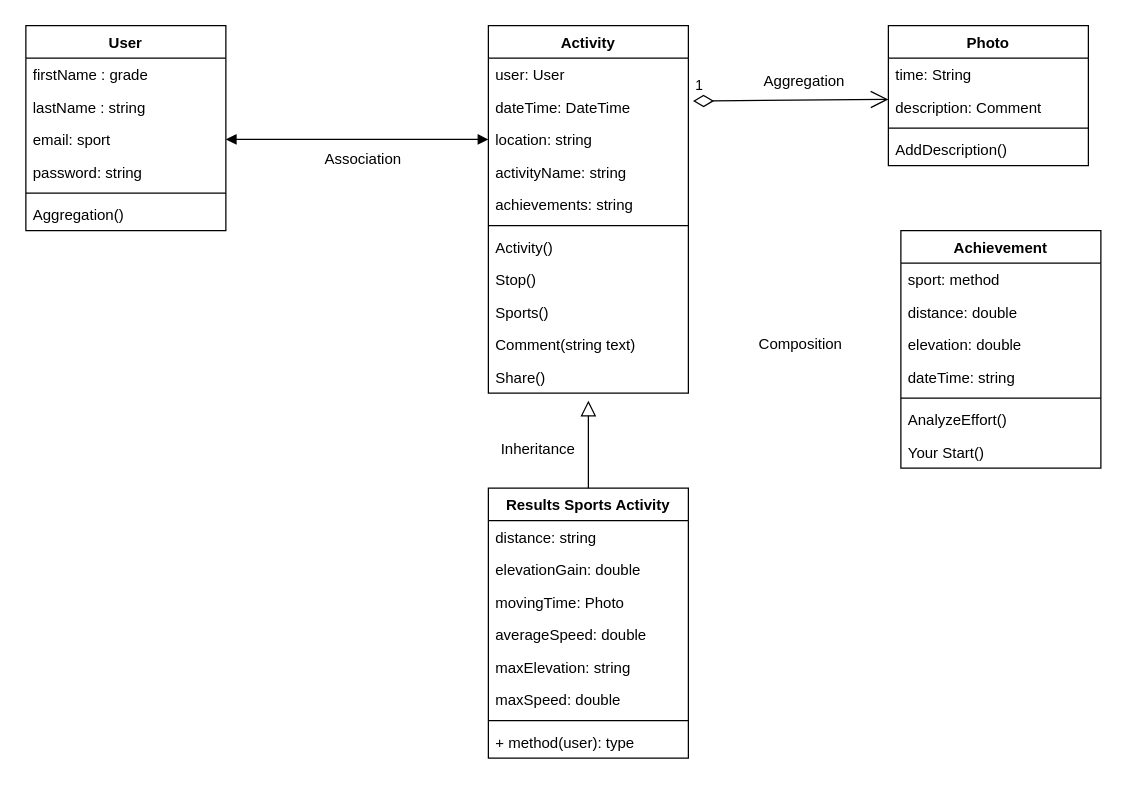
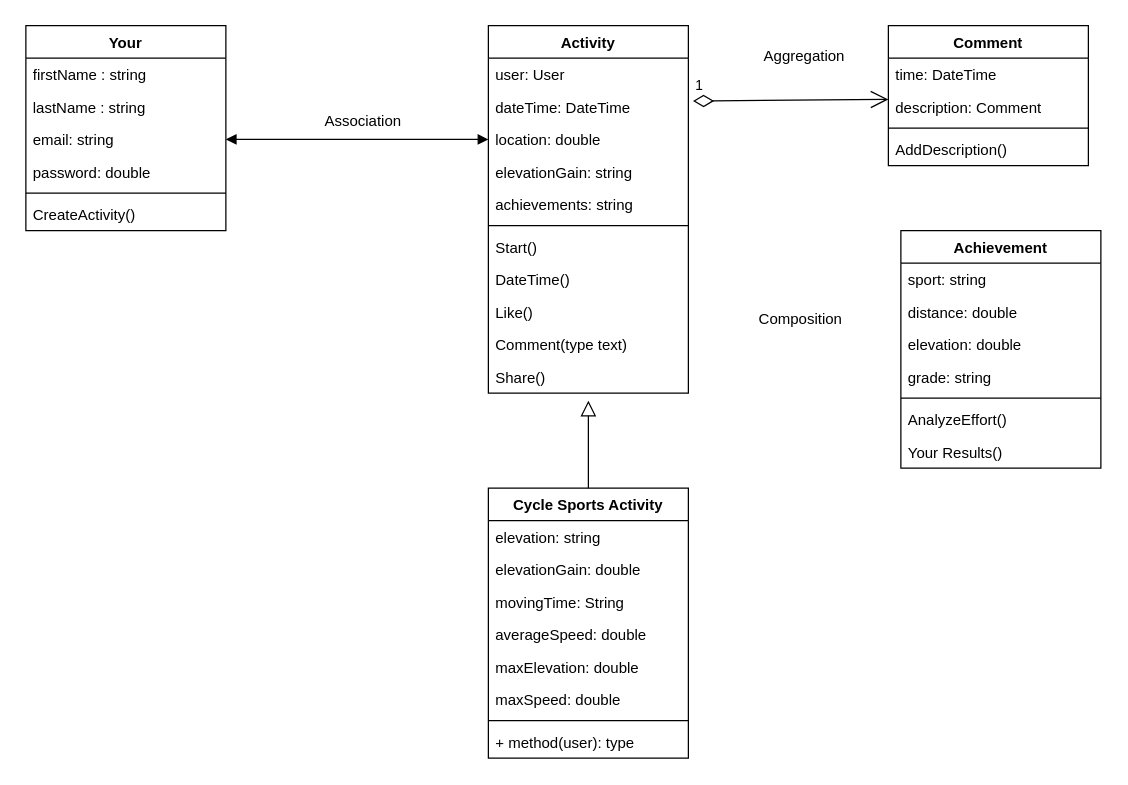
  <mxCell id="0" />
  <mxCell id="1" parent="0" />
  <mxCell id="2" value="Activity" style="swimlane;fontStyle=1;align=center;verticalAlign=top;childLayout=stackLayout;horizontal=1;startSize=26;horizontalStack=0;resizeParent=1;resizeParentMax=0;resizeLast=0;collapsible=1;marginBottom=0;" vertex="1" parent="1"><mxGeometry x="390" y="20" width="160" height="294" as="geometry" /></mxCell>
  <mxCell id="3" value="user: User" style="text;strokeColor=none;fillColor=none;align=left;verticalAlign=top;spacingLeft=4;spacingRight=4;overflow=hidden;rotatable=0;points=[[0,0.5],[1,0.5]];portConstraint=eastwest;" vertex="1" parent="2"><mxGeometry y="26" width="160" height="26" as="geometry" /></mxCell>
  <mxCell id="4" value="dateTime: DateTime" style="text;strokeColor=none;fillColor=none;align=left;verticalAlign=top;spacingLeft=4;spacingRight=4;overflow=hidden;rotatable=0;points=[[0,0.5],[1,0.5]];portConstraint=eastwest;" vertex="1" parent="2"><mxGeometry y="52" width="160" height="26" as="geometry" /></mxCell>
- <mxCell id="5" value="location: string " style="text;strokeColor=none;fillColor=none;align=left;verticalAlign=top;spacingLeft=4;spacingRight=4;overflow=hidden;rotatable=0;points=[[0,0.5],[1,0.5]];portConstraint=eastwest;" vertex="1" parent="2"><mxGeometry y="78" width="160" height="26" as="geometry" /></mxCell>
- <mxCell id="6" value="activityName: string " style="text;strokeColor=none;fillColor=none;align=left;verticalAlign=top;spacingLeft=4;spacingRight=4;overflow=hidden;rotatable=0;points=[[0,0.5],[1,0.5]];portConstraint=eastwest;" vertex="1" parent="2"><mxGeometry y="104" width="160" height="26" as="geometry" /></mxCell>
+ <mxCell id="5" value="location: double " style="text;strokeColor=none;fillColor=none;align=left;verticalAlign=top;spacingLeft=4;spacingRight=4;overflow=hidden;rotatable=0;points=[[0,0.5],[1,0.5]];portConstraint=eastwest;" vertex="1" parent="2"><mxGeometry y="78" width="160" height="26" as="geometry" /></mxCell>
+ <mxCell id="6" value="elevationGain: string " style="text;strokeColor=none;fillColor=none;align=left;verticalAlign=top;spacingLeft=4;spacingRight=4;overflow=hidden;rotatable=0;points=[[0,0.5],[1,0.5]];portConstraint=eastwest;" vertex="1" parent="2"><mxGeometry y="104" width="160" height="26" as="geometry" /></mxCell>
  <mxCell id="7" value="achievements: string" style="text;strokeColor=none;fillColor=none;align=left;verticalAlign=top;spacingLeft=4;spacingRight=4;overflow=hidden;rotatable=0;points=[[0,0.5],[1,0.5]];portConstraint=eastwest;" vertex="1" parent="2"><mxGeometry y="130" width="160" height="26" as="geometry" /></mxCell>
  <mxCell id="8" value="" style="line;strokeWidth=1;fillColor=none;align=left;verticalAlign=middle;spacingTop=-1;spacingLeft=3;spacingRight=3;rotatable=0;labelPosition=right;points=[];portConstraint=eastwest;strokeColor=inherit;" vertex="1" parent="2"><mxGeometry y="156" width="160" height="8" as="geometry" /></mxCell>
- <mxCell id="9" value="Activity()" style="text;strokeColor=none;fillColor=none;align=left;verticalAlign=top;spacingLeft=4;spacingRight=4;overflow=hidden;rotatable=0;points=[[0,0.5],[1,0.5]];portConstraint=eastwest;" vertex="1" parent="2"><mxGeometry y="164" width="160" height="26" as="geometry" /></mxCell>
- <mxCell id="10" value="Stop()" style="text;strokeColor=none;fillColor=none;align=left;verticalAlign=top;spacingLeft=4;spacingRight=4;overflow=hidden;rotatable=0;points=[[0,0.5],[1,0.5]];portConstraint=eastwest;" vertex="1" parent="2"><mxGeometry y="190" width="160" height="26" as="geometry" /></mxCell>
- <mxCell id="11" value="Sports()" style="text;strokeColor=none;fillColor=none;align=left;verticalAlign=top;spacingLeft=4;spacingRight=4;overflow=hidden;rotatable=0;points=[[0,0.5],[1,0.5]];portConstraint=eastwest;" vertex="1" parent="2"><mxGeometry y="216" width="160" height="26" as="geometry" /></mxCell>
- <mxCell id="12" value="Comment(string text)" style="text;strokeColor=none;fillColor=none;align=left;verticalAlign=top;spacingLeft=4;spacingRight=4;overflow=hidden;rotatable=0;points=[[0,0.5],[1,0.5]];portConstraint=eastwest;" vertex="1" parent="2"><mxGeometry y="242" width="160" height="26" as="geometry" /></mxCell>
+ <mxCell id="9" value="Start()" style="text;strokeColor=none;fillColor=none;align=left;verticalAlign=top;spacingLeft=4;spacingRight=4;overflow=hidden;rotatable=0;points=[[0,0.5],[1,0.5]];portConstraint=eastwest;" vertex="1" parent="2"><mxGeometry y="164" width="160" height="26" as="geometry" /></mxCell>
+ <mxCell id="10" value="DateTime()" style="text;strokeColor=none;fillColor=none;align=left;verticalAlign=top;spacingLeft=4;spacingRight=4;overflow=hidden;rotatable=0;points=[[0,0.5],[1,0.5]];portConstraint=eastwest;" vertex="1" parent="2"><mxGeometry y="190" width="160" height="26" as="geometry" /></mxCell>
+ <mxCell id="11" value="Like()" style="text;strokeColor=none;fillColor=none;align=left;verticalAlign=top;spacingLeft=4;spacingRight=4;overflow=hidden;rotatable=0;points=[[0,0.5],[1,0.5]];portConstraint=eastwest;" vertex="1" parent="2"><mxGeometry y="216" width="160" height="26" as="geometry" /></mxCell>
+ <mxCell id="12" value="Comment(type text)" style="text;strokeColor=none;fillColor=none;align=left;verticalAlign=top;spacingLeft=4;spacingRight=4;overflow=hidden;rotatable=0;points=[[0,0.5],[1,0.5]];portConstraint=eastwest;" vertex="1" parent="2"><mxGeometry y="242" width="160" height="26" as="geometry" /></mxCell>
  <mxCell id="13" value="Share()" style="text;strokeColor=none;fillColor=none;align=left;verticalAlign=top;spacingLeft=4;spacingRight=4;overflow=hidden;rotatable=0;points=[[0,0.5],[1,0.5]];portConstraint=eastwest;" vertex="1" parent="2"><mxGeometry y="268" width="160" height="26" as="geometry" /></mxCell>
- <mxCell id="14" value="Photo" style="swimlane;fontStyle=1;align=center;verticalAlign=top;childLayout=stackLayout;horizontal=1;startSize=26;horizontalStack=0;resizeParent=1;resizeParentMax=0;resizeLast=0;collapsible=1;marginBottom=0;" vertex="1" parent="1"><mxGeometry x="710" y="20" width="160" height="112" as="geometry" /></mxCell>
- <mxCell id="15" value="time: String" style="text;strokeColor=none;fillColor=none;align=left;verticalAlign=top;spacingLeft=4;spacingRight=4;overflow=hidden;rotatable=0;points=[[0,0.5],[1,0.5]];portConstraint=eastwest;" vertex="1" parent="14"><mxGeometry y="26" width="160" height="26" as="geometry" /></mxCell>
+ <mxCell id="14" value="Comment" style="swimlane;fontStyle=1;align=center;verticalAlign=top;childLayout=stackLayout;horizontal=1;startSize=26;horizontalStack=0;resizeParent=1;resizeParentMax=0;resizeLast=0;collapsible=1;marginBottom=0;" vertex="1" parent="1"><mxGeometry x="710" y="20" width="160" height="112" as="geometry" /></mxCell>
+ <mxCell id="15" value="time: DateTime" style="text;strokeColor=none;fillColor=none;align=left;verticalAlign=top;spacingLeft=4;spacingRight=4;overflow=hidden;rotatable=0;points=[[0,0.5],[1,0.5]];portConstraint=eastwest;" vertex="1" parent="14"><mxGeometry y="26" width="160" height="26" as="geometry" /></mxCell>
  <mxCell id="16" value="description: Comment" style="text;strokeColor=none;fillColor=none;align=left;verticalAlign=top;spacingLeft=4;spacingRight=4;overflow=hidden;rotatable=0;points=[[0,0.5],[1,0.5]];portConstraint=eastwest;" vertex="1" parent="14"><mxGeometry y="52" width="160" height="26" as="geometry" /></mxCell>
  <mxCell id="17" value="" style="line;strokeWidth=1;fillColor=none;align=left;verticalAlign=middle;spacingTop=-1;spacingLeft=3;spacingRight=3;rotatable=0;labelPosition=right;points=[];portConstraint=eastwest;strokeColor=inherit;" vertex="1" parent="14"><mxGeometry y="78" width="160" height="8" as="geometry" /></mxCell>
  <mxCell id="18" value="AddDescription()" style="text;strokeColor=none;fillColor=none;align=left;verticalAlign=top;spacingLeft=4;spacingRight=4;overflow=hidden;rotatable=0;points=[[0,0.5],[1,0.5]];portConstraint=eastwest;" vertex="1" parent="14"><mxGeometry y="86" width="160" height="26" as="geometry" /></mxCell>
  <mxCell id="19" value="Achievement" style="swimlane;fontStyle=1;align=center;verticalAlign=top;childLayout=stackLayout;horizontal=1;startSize=26;horizontalStack=0;resizeParent=1;resizeParentMax=0;resizeLast=0;collapsible=1;marginBottom=0;" vertex="1" parent="1"><mxGeometry x="720" y="184" width="160" height="190" as="geometry" /></mxCell>
- <mxCell id="20" value="sport: method&#10;" style="text;strokeColor=none;fillColor=none;align=left;verticalAlign=top;spacingLeft=4;spacingRight=4;overflow=hidden;rotatable=0;points=[[0,0.5],[1,0.5]];portConstraint=eastwest;" vertex="1" parent="19"><mxGeometry y="26" width="160" height="26" as="geometry" /></mxCell>
+ <mxCell id="20" value="sport: string&#10;" style="text;strokeColor=none;fillColor=none;align=left;verticalAlign=top;spacingLeft=4;spacingRight=4;overflow=hidden;rotatable=0;points=[[0,0.5],[1,0.5]];portConstraint=eastwest;" vertex="1" parent="19"><mxGeometry y="26" width="160" height="26" as="geometry" /></mxCell>
  <mxCell id="21" value="distance: double" style="text;strokeColor=none;fillColor=none;align=left;verticalAlign=top;spacingLeft=4;spacingRight=4;overflow=hidden;rotatable=0;points=[[0,0.5],[1,0.5]];portConstraint=eastwest;" vertex="1" parent="19"><mxGeometry y="52" width="160" height="26" as="geometry" /></mxCell>
  <mxCell id="22" value="elevation: double" style="text;strokeColor=none;fillColor=none;align=left;verticalAlign=top;spacingLeft=4;spacingRight=4;overflow=hidden;rotatable=0;points=[[0,0.5],[1,0.5]];portConstraint=eastwest;" vertex="1" parent="19"><mxGeometry y="78" width="160" height="26" as="geometry" /></mxCell>
- <mxCell id="23" value="dateTime: string" style="text;strokeColor=none;fillColor=none;align=left;verticalAlign=top;spacingLeft=4;spacingRight=4;overflow=hidden;rotatable=0;points=[[0,0.5],[1,0.5]];portConstraint=eastwest;" vertex="1" parent="19"><mxGeometry y="104" width="160" height="26" as="geometry" /></mxCell>
+ <mxCell id="23" value="grade: string" style="text;strokeColor=none;fillColor=none;align=left;verticalAlign=top;spacingLeft=4;spacingRight=4;overflow=hidden;rotatable=0;points=[[0,0.5],[1,0.5]];portConstraint=eastwest;" vertex="1" parent="19"><mxGeometry y="104" width="160" height="26" as="geometry" /></mxCell>
  <mxCell id="24" value="" style="line;strokeWidth=1;fillColor=none;align=left;verticalAlign=middle;spacingTop=-1;spacingLeft=3;spacingRight=3;rotatable=0;labelPosition=right;points=[];portConstraint=eastwest;strokeColor=inherit;" vertex="1" parent="19"><mxGeometry y="130" width="160" height="8" as="geometry" /></mxCell>
  <mxCell id="25" value="AnalyzeEffort()" style="text;strokeColor=none;fillColor=none;align=left;verticalAlign=top;spacingLeft=4;spacingRight=4;overflow=hidden;rotatable=0;points=[[0,0.5],[1,0.5]];portConstraint=eastwest;" vertex="1" parent="19"><mxGeometry y="138" width="160" height="26" as="geometry" /></mxCell>
- <mxCell id="26" value="Your Start()" style="text;strokeColor=none;fillColor=none;align=left;verticalAlign=top;spacingLeft=4;spacingRight=4;overflow=hidden;rotatable=0;points=[[0,0.5],[1,0.5]];portConstraint=eastwest;" vertex="1" parent="19"><mxGeometry y="164" width="160" height="26" as="geometry" /></mxCell>
+ <mxCell id="26" value="Your Results()" style="text;strokeColor=none;fillColor=none;align=left;verticalAlign=top;spacingLeft=4;spacingRight=4;overflow=hidden;rotatable=0;points=[[0,0.5],[1,0.5]];portConstraint=eastwest;" vertex="1" parent="19"><mxGeometry y="164" width="160" height="26" as="geometry" /></mxCell>
  <mxCell id="27" value="1" style="endArrow=open;html=1;endSize=12;startArrow=diamondThin;startSize=14;startFill=0;align=left;verticalAlign=bottom;rounded=0;exitX=1.023;exitY=0.321;exitDx=0;exitDy=0;exitPerimeter=0;" edge="1" parent="1" source="4"><mxGeometry x="-1" y="3" relative="1" as="geometry"><mxPoint x="570" y="190" as="sourcePoint" /><mxPoint x="710" y="79" as="targetPoint" /></mxGeometry></mxCell>
- <mxCell id="28" value="Results Sports Activity" style="swimlane;fontStyle=1;align=center;verticalAlign=top;childLayout=stackLayout;horizontal=1;startSize=26;horizontalStack=0;resizeParent=1;resizeParentMax=0;resizeLast=0;collapsible=1;marginBottom=0;" vertex="1" parent="1"><mxGeometry x="390" y="390" width="160" height="216" as="geometry" /></mxCell>
- <mxCell id="29" value="distance: string" style="text;strokeColor=none;fillColor=none;align=left;verticalAlign=top;spacingLeft=4;spacingRight=4;overflow=hidden;rotatable=0;points=[[0,0.5],[1,0.5]];portConstraint=eastwest;" vertex="1" parent="28"><mxGeometry y="26" width="160" height="26" as="geometry" /></mxCell>
+ <mxCell id="28" value="Cycle Sports Activity" style="swimlane;fontStyle=1;align=center;verticalAlign=top;childLayout=stackLayout;horizontal=1;startSize=26;horizontalStack=0;resizeParent=1;resizeParentMax=0;resizeLast=0;collapsible=1;marginBottom=0;" vertex="1" parent="1"><mxGeometry x="390" y="390" width="160" height="216" as="geometry" /></mxCell>
+ <mxCell id="29" value="elevation: string" style="text;strokeColor=none;fillColor=none;align=left;verticalAlign=top;spacingLeft=4;spacingRight=4;overflow=hidden;rotatable=0;points=[[0,0.5],[1,0.5]];portConstraint=eastwest;" vertex="1" parent="28"><mxGeometry y="26" width="160" height="26" as="geometry" /></mxCell>
  <mxCell id="30" value="elevationGain: double" style="text;strokeColor=none;fillColor=none;align=left;verticalAlign=top;spacingLeft=4;spacingRight=4;overflow=hidden;rotatable=0;points=[[0,0.5],[1,0.5]];portConstraint=eastwest;" vertex="1" parent="28"><mxGeometry y="52" width="160" height="26" as="geometry" /></mxCell>
- <mxCell id="31" value="movingTime: Photo" style="text;strokeColor=none;fillColor=none;align=left;verticalAlign=top;spacingLeft=4;spacingRight=4;overflow=hidden;rotatable=0;points=[[0,0.5],[1,0.5]];portConstraint=eastwest;" vertex="1" parent="28"><mxGeometry y="78" width="160" height="26" as="geometry" /></mxCell>
+ <mxCell id="31" value="movingTime: String" style="text;strokeColor=none;fillColor=none;align=left;verticalAlign=top;spacingLeft=4;spacingRight=4;overflow=hidden;rotatable=0;points=[[0,0.5],[1,0.5]];portConstraint=eastwest;" vertex="1" parent="28"><mxGeometry y="78" width="160" height="26" as="geometry" /></mxCell>
  <mxCell id="32" value="averageSpeed: double" style="text;strokeColor=none;fillColor=none;align=left;verticalAlign=top;spacingLeft=4;spacingRight=4;overflow=hidden;rotatable=0;points=[[0,0.5],[1,0.5]];portConstraint=eastwest;" vertex="1" parent="28"><mxGeometry y="104" width="160" height="26" as="geometry" /></mxCell>
- <mxCell id="33" value="maxElevation: string" style="text;strokeColor=none;fillColor=none;align=left;verticalAlign=top;spacingLeft=4;spacingRight=4;overflow=hidden;rotatable=0;points=[[0,0.5],[1,0.5]];portConstraint=eastwest;" vertex="1" parent="28"><mxGeometry y="130" width="160" height="26" as="geometry" /></mxCell>
+ <mxCell id="33" value="maxElevation: double" style="text;strokeColor=none;fillColor=none;align=left;verticalAlign=top;spacingLeft=4;spacingRight=4;overflow=hidden;rotatable=0;points=[[0,0.5],[1,0.5]];portConstraint=eastwest;" vertex="1" parent="28"><mxGeometry y="130" width="160" height="26" as="geometry" /></mxCell>
  <mxCell id="34" value="maxSpeed: double" style="text;strokeColor=none;fillColor=none;align=left;verticalAlign=top;spacingLeft=4;spacingRight=4;overflow=hidden;rotatable=0;points=[[0,0.5],[1,0.5]];portConstraint=eastwest;" vertex="1" parent="28"><mxGeometry y="156" width="160" height="26" as="geometry" /></mxCell>
  <mxCell id="35" value="" style="line;strokeWidth=1;fillColor=none;align=left;verticalAlign=middle;spacingTop=-1;spacingLeft=3;spacingRight=3;rotatable=0;labelPosition=right;points=[];portConstraint=eastwest;strokeColor=inherit;" vertex="1" parent="28"><mxGeometry y="182" width="160" height="8" as="geometry" /></mxCell>
  <mxCell id="36" value="+ method(user): type" style="text;strokeColor=none;fillColor=none;align=left;verticalAlign=top;spacingLeft=4;spacingRight=4;overflow=hidden;rotatable=0;points=[[0,0.5],[1,0.5]];portConstraint=eastwest;" vertex="1" parent="28"><mxGeometry y="190" width="160" height="26" as="geometry" /></mxCell>
  <mxCell id="37" value="" style="endArrow=block;endSize=10;endFill=0;shadow=0;strokeWidth=1;rounded=0;elbow=vertical;exitX=0.5;exitY=0;exitDx=0;exitDy=0;" edge="1" parent="1" source="28"><mxGeometry width="160" relative="1" as="geometry"><mxPoint x="333" y="-100" as="sourcePoint" /><mxPoint x="470" y="320" as="targetPoint" /></mxGeometry></mxCell>
- <mxCell id="38" value="User" style="swimlane;fontStyle=1;align=center;verticalAlign=top;childLayout=stackLayout;horizontal=1;startSize=26;horizontalStack=0;resizeParent=1;resizeParentMax=0;resizeLast=0;collapsible=1;marginBottom=0;" vertex="1" parent="1"><mxGeometry x="20" y="20" width="160" height="164" as="geometry" /></mxCell>
- <mxCell id="39" value="firstName : grade" style="text;strokeColor=none;fillColor=none;align=left;verticalAlign=top;spacingLeft=4;spacingRight=4;overflow=hidden;rotatable=0;points=[[0,0.5],[1,0.5]];portConstraint=eastwest;" vertex="1" parent="38"><mxGeometry y="26" width="160" height="26" as="geometry" /></mxCell>
+ <mxCell id="38" value="Your" style="swimlane;fontStyle=1;align=center;verticalAlign=top;childLayout=stackLayout;horizontal=1;startSize=26;horizontalStack=0;resizeParent=1;resizeParentMax=0;resizeLast=0;collapsible=1;marginBottom=0;" vertex="1" parent="1"><mxGeometry x="20" y="20" width="160" height="164" as="geometry" /></mxCell>
+ <mxCell id="39" value="firstName : string" style="text;strokeColor=none;fillColor=none;align=left;verticalAlign=top;spacingLeft=4;spacingRight=4;overflow=hidden;rotatable=0;points=[[0,0.5],[1,0.5]];portConstraint=eastwest;" vertex="1" parent="38"><mxGeometry y="26" width="160" height="26" as="geometry" /></mxCell>
  <mxCell id="40" value="lastName : string" style="text;strokeColor=none;fillColor=none;align=left;verticalAlign=top;spacingLeft=4;spacingRight=4;overflow=hidden;rotatable=0;points=[[0,0.5],[1,0.5]];portConstraint=eastwest;" vertex="1" parent="38"><mxGeometry y="52" width="160" height="26" as="geometry" /></mxCell>
- <mxCell id="41" value="email: sport" style="text;strokeColor=none;fillColor=none;align=left;verticalAlign=top;spacingLeft=4;spacingRight=4;overflow=hidden;rotatable=0;points=[[0,0.5],[1,0.5]];portConstraint=eastwest;" vertex="1" parent="38"><mxGeometry y="78" width="160" height="26" as="geometry" /></mxCell>
- <mxCell id="42" value="password: string" style="text;strokeColor=none;fillColor=none;align=left;verticalAlign=top;spacingLeft=4;spacingRight=4;overflow=hidden;rotatable=0;points=[[0,0.5],[1,0.5]];portConstraint=eastwest;" vertex="1" parent="38"><mxGeometry y="104" width="160" height="26" as="geometry" /></mxCell>
+ <mxCell id="41" value="email: string" style="text;strokeColor=none;fillColor=none;align=left;verticalAlign=top;spacingLeft=4;spacingRight=4;overflow=hidden;rotatable=0;points=[[0,0.5],[1,0.5]];portConstraint=eastwest;" vertex="1" parent="38"><mxGeometry y="78" width="160" height="26" as="geometry" /></mxCell>
+ <mxCell id="42" value="password: double" style="text;strokeColor=none;fillColor=none;align=left;verticalAlign=top;spacingLeft=4;spacingRight=4;overflow=hidden;rotatable=0;points=[[0,0.5],[1,0.5]];portConstraint=eastwest;" vertex="1" parent="38"><mxGeometry y="104" width="160" height="26" as="geometry" /></mxCell>
  <mxCell id="43" value="" style="line;strokeWidth=1;fillColor=none;align=left;verticalAlign=middle;spacingTop=-1;spacingLeft=3;spacingRight=3;rotatable=0;labelPosition=right;points=[];portConstraint=eastwest;strokeColor=inherit;" vertex="1" parent="38"><mxGeometry y="130" width="160" height="8" as="geometry" /></mxCell>
- <mxCell id="44" value="Aggregation()" style="text;strokeColor=none;fillColor=none;align=left;verticalAlign=top;spacingLeft=4;spacingRight=4;overflow=hidden;rotatable=0;points=[[0,0.5],[1,0.5]];portConstraint=eastwest;" vertex="1" parent="38"><mxGeometry y="138" width="160" height="26" as="geometry" /></mxCell>
+ <mxCell id="44" value="CreateActivity()" style="text;strokeColor=none;fillColor=none;align=left;verticalAlign=top;spacingLeft=4;spacingRight=4;overflow=hidden;rotatable=0;points=[[0,0.5],[1,0.5]];portConstraint=eastwest;" vertex="1" parent="38"><mxGeometry y="138" width="160" height="26" as="geometry" /></mxCell>
  <mxCell id="45" value="" style="endArrow=block;startArrow=block;endFill=1;startFill=1;html=1;rounded=0;exitX=1;exitY=0.5;exitDx=0;exitDy=0;exitPerimeter=0;" edge="1" parent="1" source="41"><mxGeometry width="160" relative="1" as="geometry"><mxPoint x="180" y="107.41" as="sourcePoint" /><mxPoint x="390" y="111" as="targetPoint" /></mxGeometry></mxCell>
- <mxCell id="46" value="Inheritance" style="text;html=1;strokeColor=none;fillColor=none;align=center;verticalAlign=middle;whiteSpace=wrap;rounded=0;" vertex="1" parent="1"><mxGeometry x="400" y="344" width="60" height="30" as="geometry" /></mxCell>
- <mxCell id="47" value="Association" style="text;html=1;strokeColor=none;fillColor=none;align=center;verticalAlign=middle;whiteSpace=wrap;rounded=0;" vertex="1" parent="1"><mxGeometry x="260" y="112" width="60" height="30" as="geometry" /></mxCell>
- <mxCell id="48" value="Aggregation" style="text;html=1;strokeColor=none;fillColor=none;align=center;verticalAlign=middle;whiteSpace=wrap;rounded=0;" vertex="1" parent="1"><mxGeometry x="613" y="50" width="60" height="30" as="geometry" /></mxCell>
- <mxCell id="49" value="Composition" style="text;html=1;strokeColor=none;fillColor=none;align=center;verticalAlign=middle;whiteSpace=wrap;rounded=0;" vertex="1" parent="1"><mxGeometry x="610" y="260" width="60" height="30" as="geometry" /></mxCell>
+ <mxCell id="47" value="Association" style="text;html=1;strokeColor=none;fillColor=none;align=center;verticalAlign=middle;whiteSpace=wrap;rounded=0;" vertex="1" parent="1"><mxGeometry x="260" y="82" width="60" height="30" as="geometry" /></mxCell>
+ <mxCell id="48" value="Aggregation" style="text;html=1;strokeColor=none;fillColor=none;align=center;verticalAlign=middle;whiteSpace=wrap;rounded=0;" vertex="1" parent="1"><mxGeometry x="613" y="30" width="60" height="30" as="geometry" /></mxCell>
+ <mxCell id="49" value="Composition" style="text;html=1;strokeColor=none;fillColor=none;align=center;verticalAlign=middle;whiteSpace=wrap;rounded=0;" vertex="1" parent="1"><mxGeometry x="610" y="240" width="60" height="30" as="geometry" /></mxCell>
